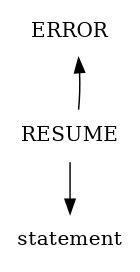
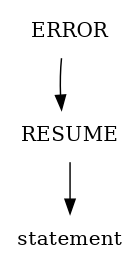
  digraph {
    ordering=out
    node [shape=plaintext]
    ERROR
    RESUME
    statement
-   RESUME -> ERROR
+   ERROR -> RESUME
    RESUME -> statement
  }
